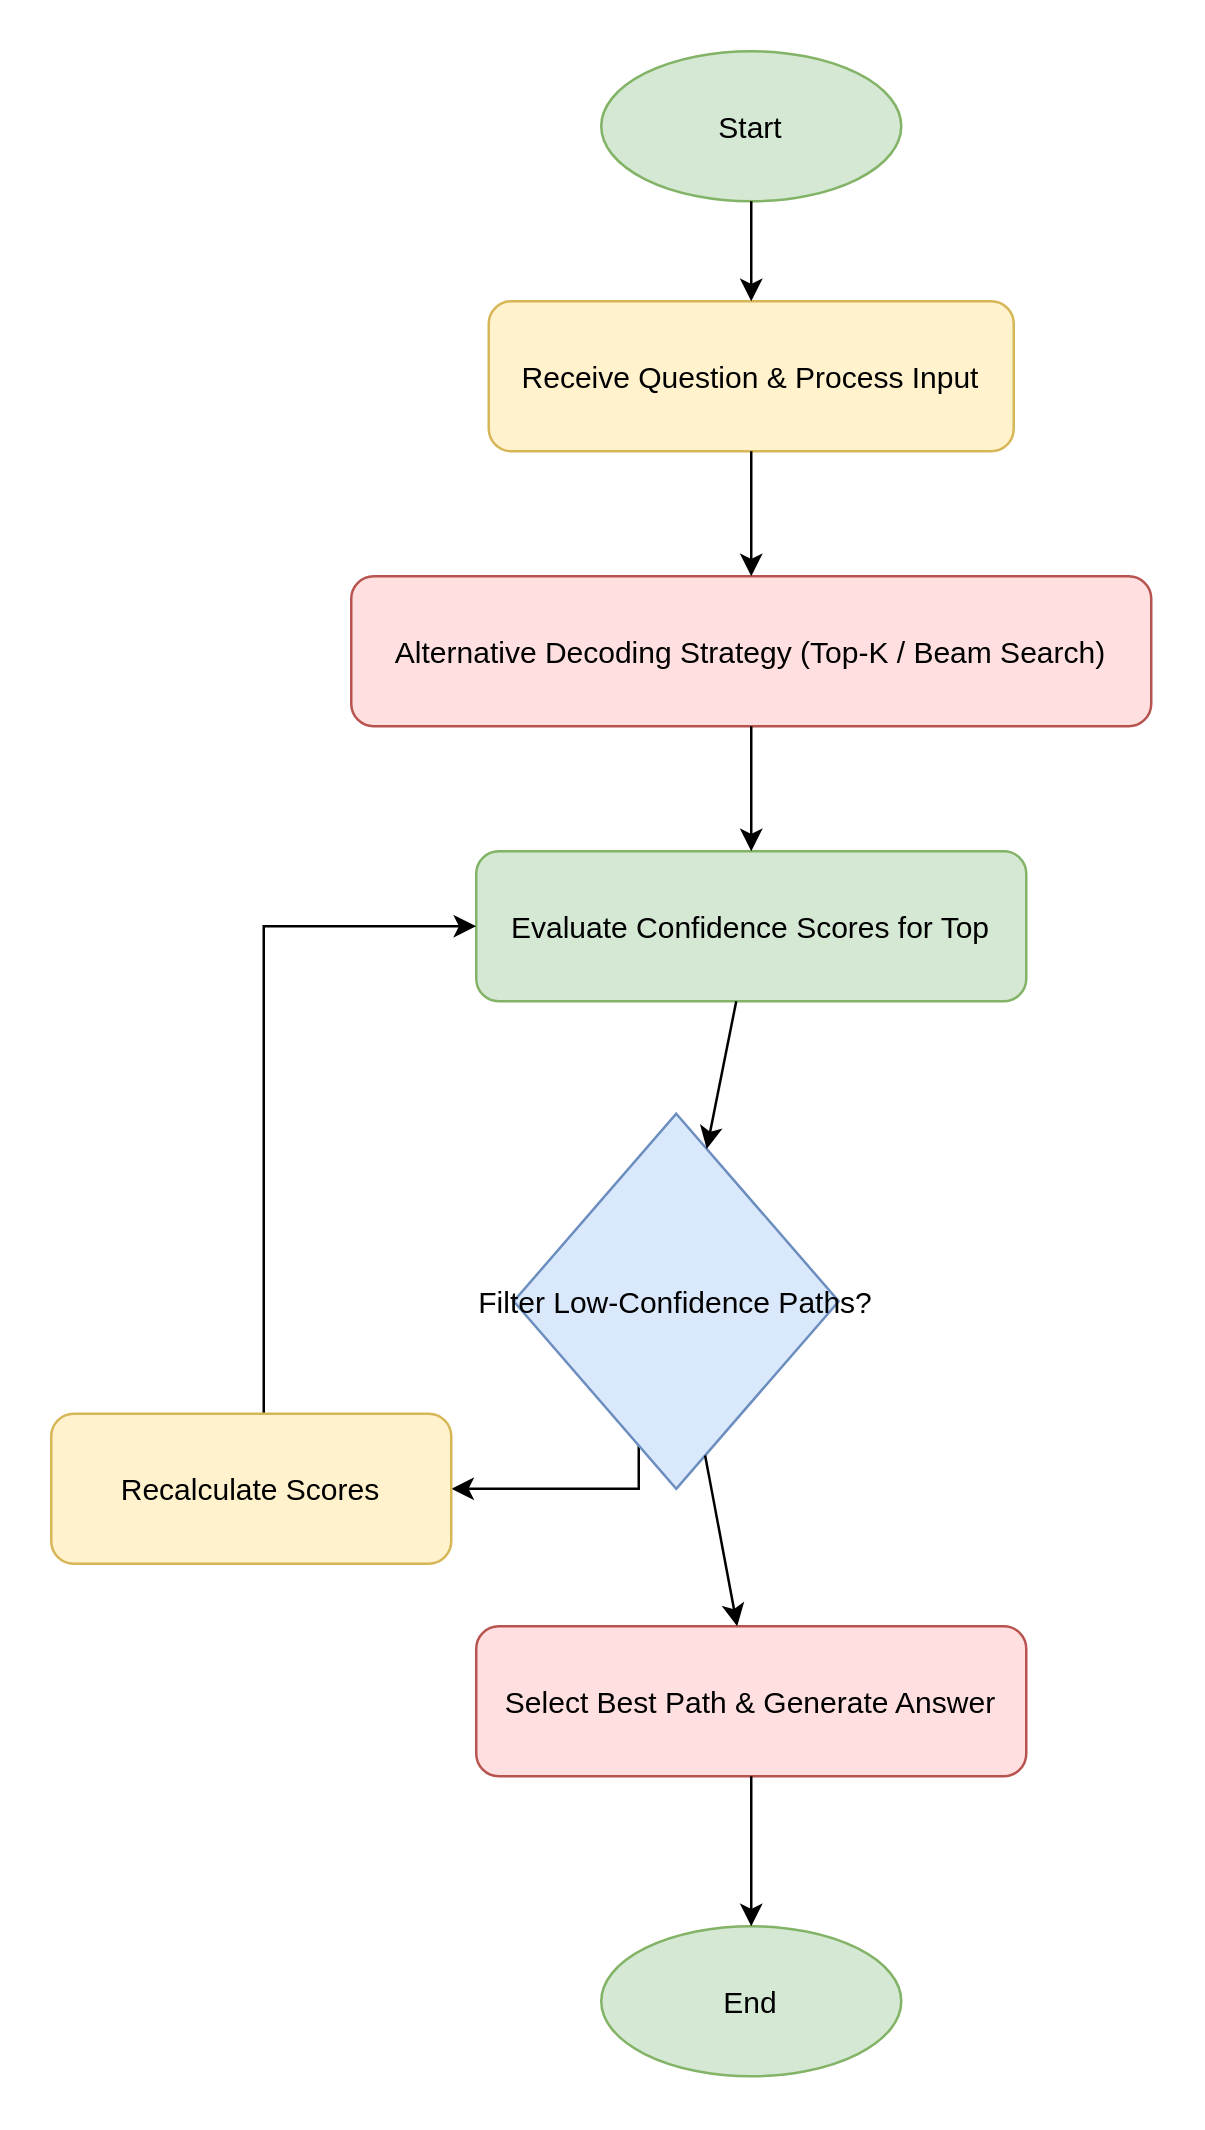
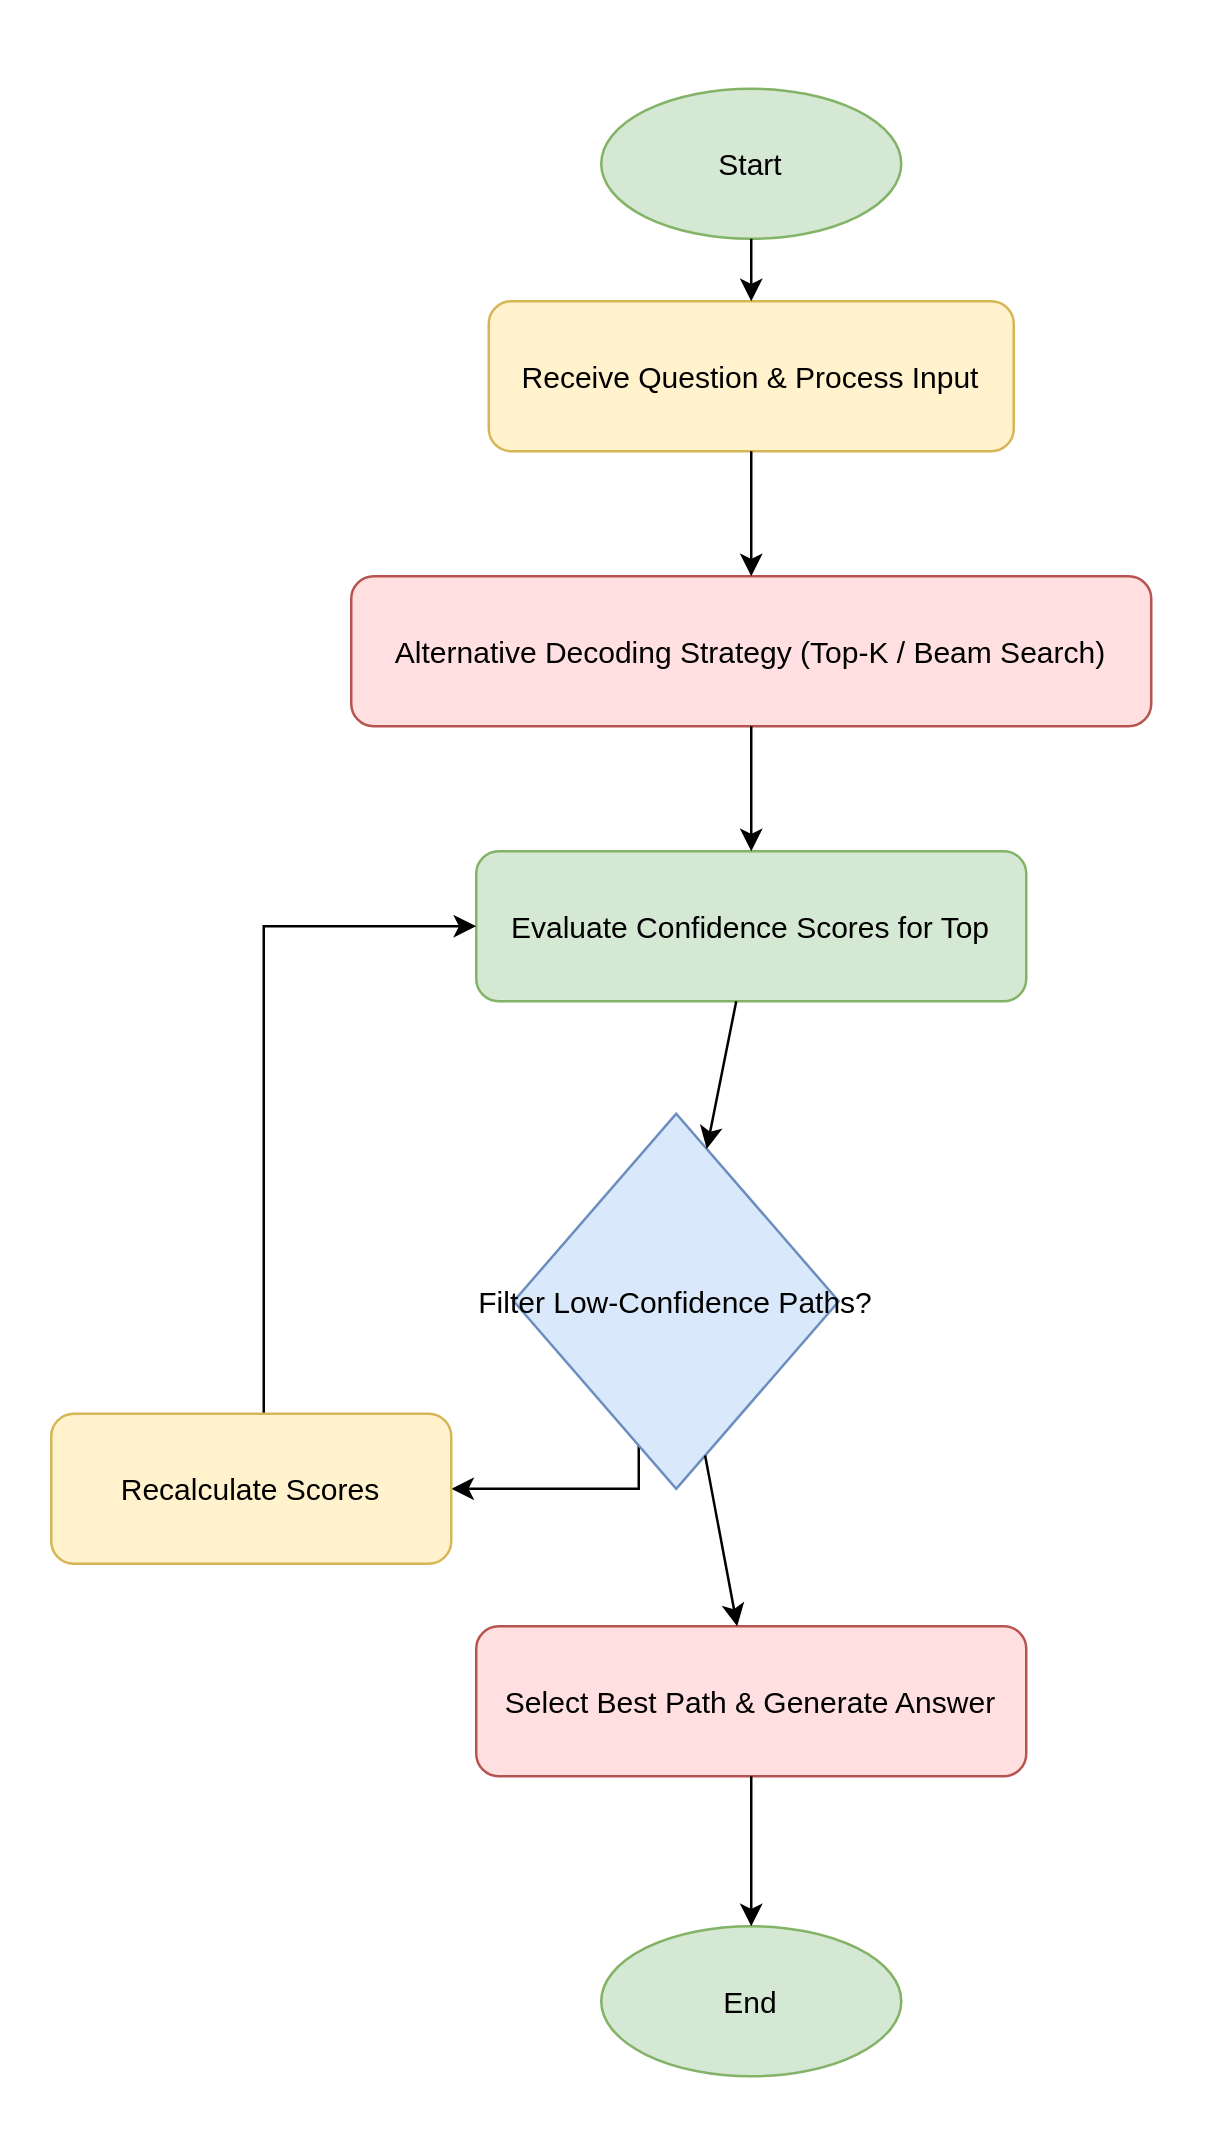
  <mxCell id="0" />
  <mxCell id="1" parent="0" />
- <mxCell id="2" value="Start" style="ellipse;fillColor=#D5E8D4;strokeColor=#82B366;" parent="1" vertex="1"><mxGeometry x="240" y="20" width="120" height="60" as="geometry" /></mxCell>
+ <mxCell id="2" value="Start" style="ellipse;fillColor=#D5E8D4;strokeColor=#82B366;" parent="1" vertex="1"><mxGeometry x="240" y="35" width="120" height="60" as="geometry" /></mxCell>
  <mxCell id="3" value="Receive Question &amp; Process Input" style="rounded=1;fillColor=#FFF2CC;strokeColor=#D6B656;" parent="1" vertex="1"><mxGeometry x="195" y="120" width="210" height="60" as="geometry" /></mxCell>
  <mxCell id="4" value="Alternative Decoding Strategy (Top-K / Beam Search)" style="rounded=1;fillColor=#FFDFDF;strokeColor=#B85450;" parent="1" vertex="1"><mxGeometry x="140" y="230" width="320" height="60" as="geometry" /></mxCell>
  <mxCell id="5" value="Evaluate Confidence Scores for Top" style="rounded=1;fillColor=#D5E8D4;strokeColor=#82B366;" parent="1" vertex="1"><mxGeometry x="190" y="340" width="220" height="60" as="geometry" /></mxCell>
  <mxCell id="6" style="edgeStyle=orthogonalEdgeStyle;rounded=0;orthogonalLoop=1;jettySize=auto;html=1;exitX=0;exitY=1;exitDx=0;exitDy=0;entryX=1;entryY=0.5;entryDx=0;entryDy=0;" parent="1" source="7" target="9" edge="1"><mxGeometry relative="1" as="geometry"><Array as="points"><mxPoint x="255" y="558" /><mxPoint x="255" y="595" /></Array></mxGeometry></mxCell>
  <mxCell id="7" value="Filter Low-Confidence Paths?" style="rhombus;fillColor=#DAE8FC;strokeColor=#6C8EBF;" parent="1" vertex="1"><mxGeometry x="205" y="445" width="130" height="150" as="geometry" /></mxCell>
  <mxCell id="8" style="edgeStyle=orthogonalEdgeStyle;rounded=0;orthogonalLoop=1;jettySize=auto;html=1;entryX=0;entryY=0.5;entryDx=0;entryDy=0;" edge="1" parent="1" source="9" target="5"><mxGeometry relative="1" as="geometry"><Array as="points"><mxPoint x="105" y="370" /></Array></mxGeometry></mxCell>
  <mxCell id="9" value="Recalculate Scores" style="rounded=1;fillColor=#FFF2CC;strokeColor=#D6B656;" parent="1" vertex="1"><mxGeometry x="20" y="565" width="160" height="60" as="geometry" /></mxCell>
  <mxCell id="10" value="Select Best Path &amp; Generate Answer" style="rounded=1;fillColor=#FFDFDF;strokeColor=#B85450;" parent="1" vertex="1"><mxGeometry x="190" y="650" width="220" height="60" as="geometry" /></mxCell>
  <mxCell id="11" value="End" style="ellipse;fillColor=#D5E8D4;strokeColor=#82B366;" parent="1" vertex="1"><mxGeometry x="240" y="770" width="120" height="60" as="geometry" /></mxCell>
  <mxCell id="12" parent="1" source="2" target="3" edge="1"><mxGeometry relative="1" as="geometry" /></mxCell>
  <mxCell id="13" parent="1" source="3" target="4" edge="1"><mxGeometry relative="1" as="geometry" /></mxCell>
  <mxCell id="14" parent="1" source="4" target="5" edge="1"><mxGeometry relative="1" as="geometry" /></mxCell>
  <mxCell id="15" parent="1" source="5" target="7" edge="1"><mxGeometry relative="1" as="geometry" /></mxCell>
  <mxCell id="16" parent="1" source="7" target="10" edge="1"><mxGeometry relative="1" as="geometry"><mxPoint x="315" y="500" as="sourcePoint" /></mxGeometry></mxCell>
  <mxCell id="17" parent="1" source="10" target="11" edge="1"><mxGeometry relative="1" as="geometry" /></mxCell>
